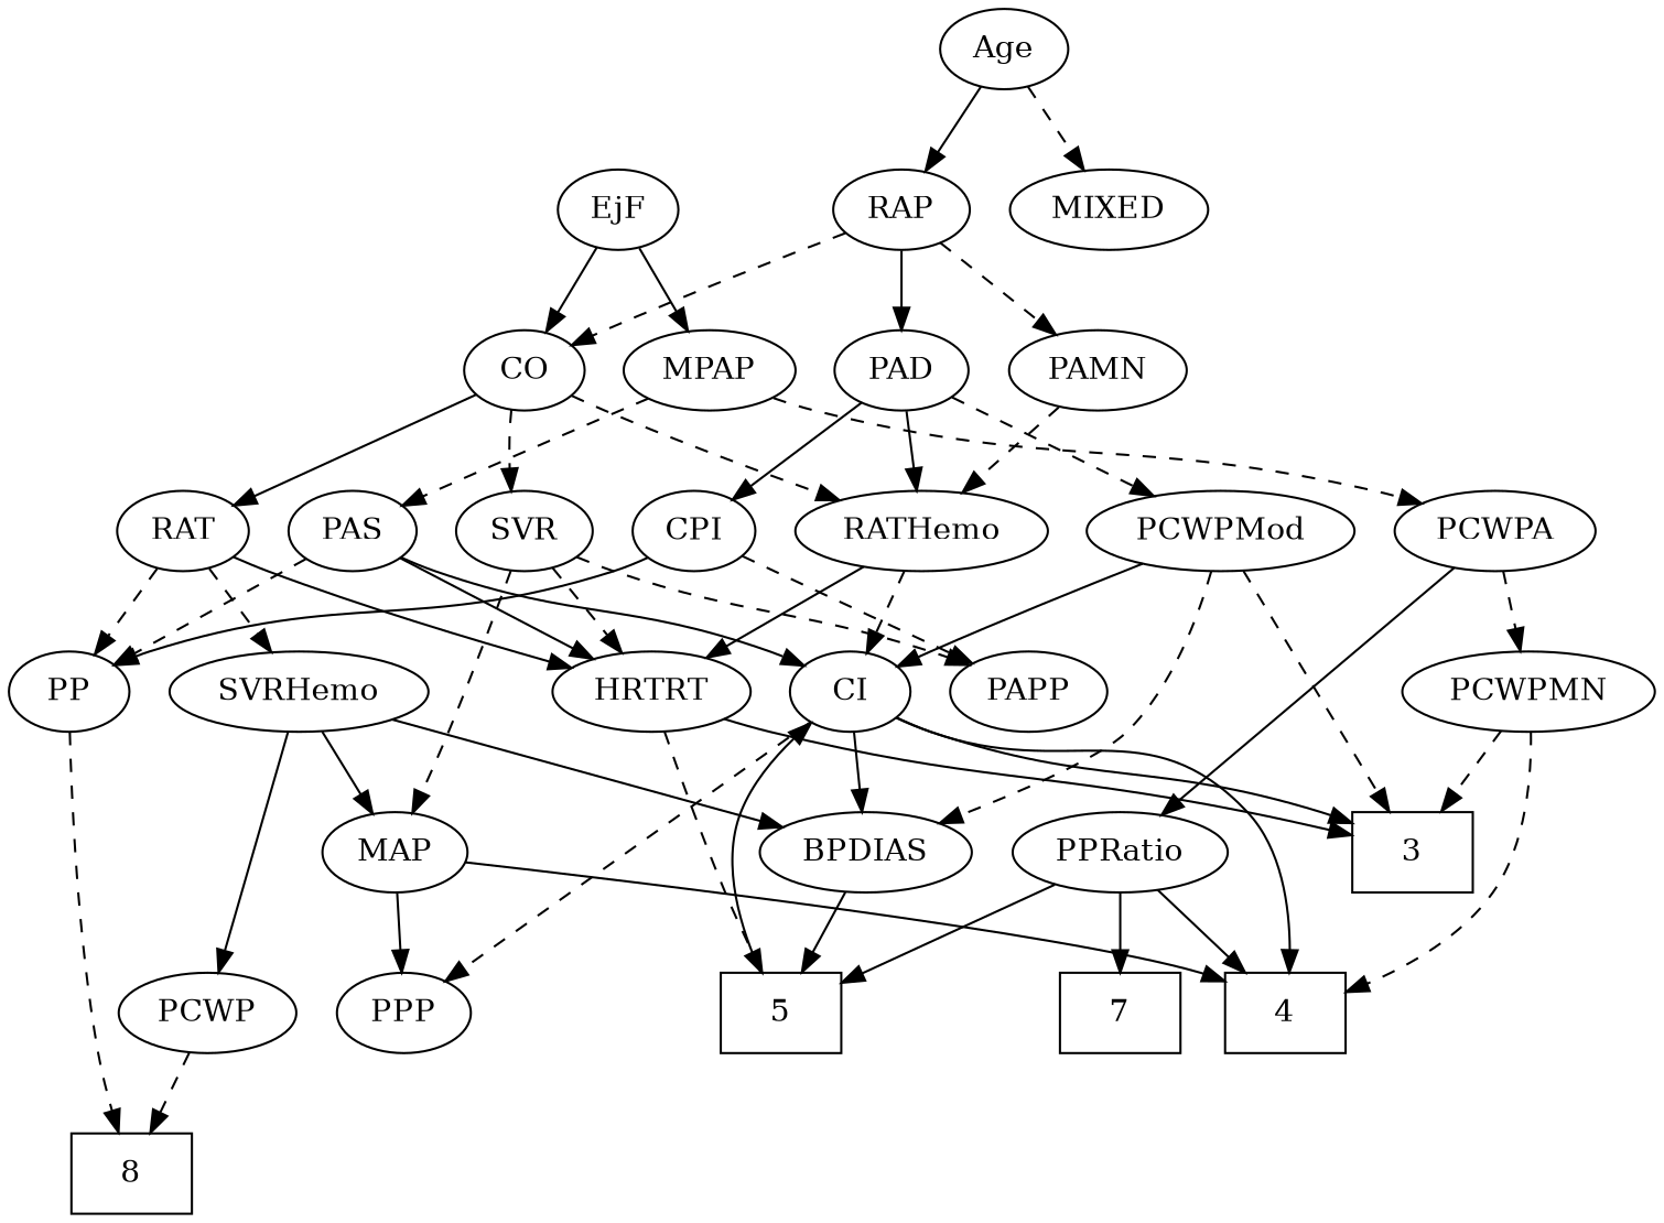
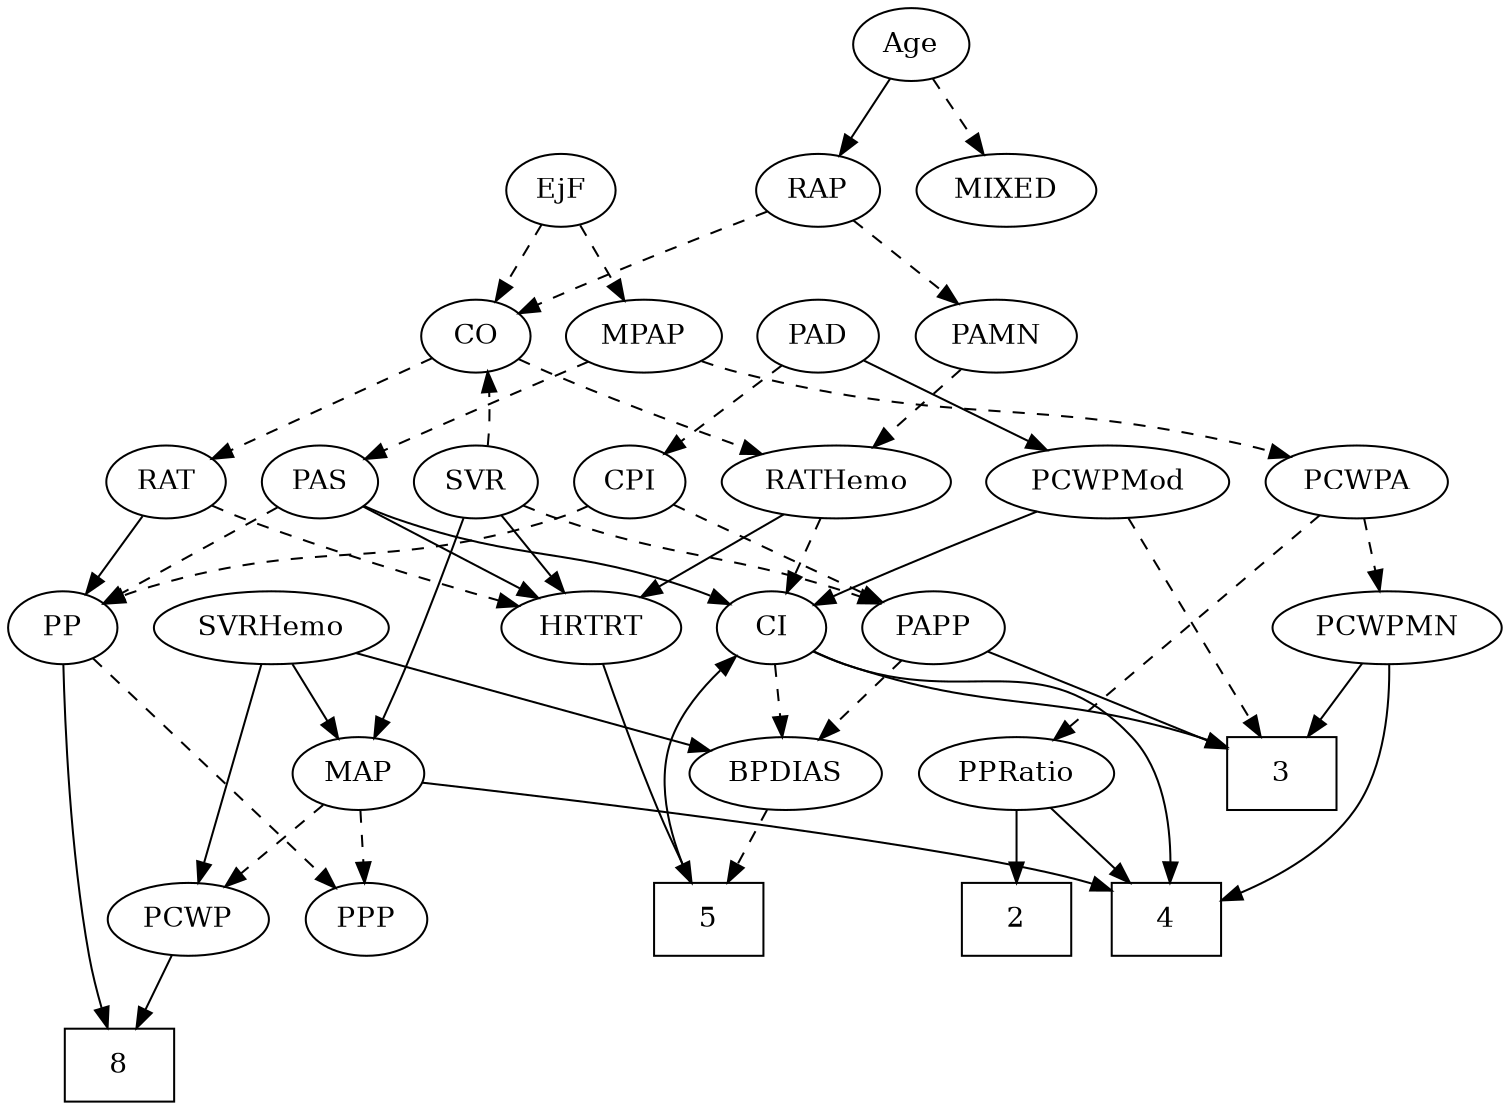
  strict digraph {
    edge [style=solid]
    n1 [height=0.5 label=8 shape=box width=0.75]
-   2 [height=0.5 shape=box width=0.75 label=7]
+   2 [height=0.5 shape=box width=0.75]
    3 [height=0.5 shape=box width=0.75]
    4 [height=0.5 shape=box width=0.75]
    5 [height=0.5 shape=box width=0.75]
    CI [height=0.5 width=0.75]
    Age [height=0.5 width=0.75]
    RAP [height=0.5 width=0.77632]
    MIXED [height=0.5 width=1.1193]
    EjF [height=0.5 width=0.75]
    MPAP [height=0.5 width=0.97491]
    CO [height=0.5 width=0.75]
    PAD [height=0.5 width=0.79437]
    PAMN [height=0.5 width=1.011]
    PAS [height=0.5 width=0.75]
    PCWPA [height=0.5 width=1.1555]
    SVR [height=0.5 width=0.77632]
    RAT [height=0.5 width=0.75827]
    RATHemo [height=0.5 width=1.3721]
    CPI [height=0.5 width=0.75]
    PCWPMod [height=0.5 width=1.4443]
    PP [height=0.5 width=0.75]
    HRTRT [height=0.5 width=1.1013]
    PAPP [height=0.5 width=0.88464]
    MAP [height=0.5 width=0.84854]
    PCWPMN [height=0.5 width=1.3902]
    PPRatio [height=0.5 width=1.1013]
    SVRHemo [height=0.5 width=1.3902]
    BPDIAS [height=0.5 width=1.1735]
    PPP [height=0.5 width=0.75]
    PCWP [height=0.5 width=0.97491]
    5 -> CI
    CI -> 3
    CI -> 4
-   CI -> BPDIAS
-   CI -> PPP [style=dashed]
+   CI -> BPDIAS [style=dashed]
+   PP -> PPP [style=dashed]
    Age -> RAP
    Age -> MIXED [style=dashed]
    RAP -> CO [style=dashed]
-   RAP -> PAD
    RAP -> PAMN [style=dashed]
-   EjF -> MPAP
-   EjF -> CO
+   EjF -> MPAP [style=dashed]
+   EjF -> CO [style=dashed]
    MPAP -> PAS [style=dashed]
    MPAP -> PCWPA [style=dashed]
-   CO -> SVR [style=dashed]
-   CO -> RAT
+   SVR -> CO [style=dashed]
+   CO -> RAT [style=dashed]
    CO -> RATHemo [style=dashed]
-   PAD -> RATHemo
-   PAD -> CPI
-   PAD -> PCWPMod [style=dashed]
+   PAD -> CPI [style=dashed]
+   PAD -> PCWPMod
    PAMN -> RATHemo [style=dashed]
    PAS -> CI
    PAS -> PP [style=dashed]
    PAS -> HRTRT
    PCWPA -> PCWPMN [style=dashed]
-   PCWPA -> PPRatio
-   SVR -> HRTRT [style=dashed]
+   PCWPA -> PPRatio [style=dashed]
+   SVR -> HRTRT
    SVR -> PAPP [style=dashed]
-   SVR -> MAP [style=dashed]
-   RAT -> PP [style=dashed]
-   RAT -> HRTRT
-   RAT -> SVRHemo [style=dashed]
+   SVR -> MAP
+   RAT -> PP
+   RAT -> HRTRT [style=dashed]
    RATHemo -> CI [style=dashed]
    RATHemo -> HRTRT
-   CPI -> PP
+   CPI -> PP [style=dashed]
    CPI -> PAPP [style=dashed]
    PCWPMod -> 3 [style=dashed]
    PCWPMod -> CI
-   PP -> n1 [style=dashed]
-   HRTRT -> 5 [style=dashed]
-   HRTRT -> 3
-   PCWPMod -> BPDIAS [style=dashed]
+   PP -> n1
+   HRTRT -> 5
+   PAPP -> 3
+   PAPP -> BPDIAS [style=dashed]
    MAP -> 4
-   MAP -> PPP
-   PCWPMN -> 3 [style=dashed]
-   PCWPMN -> 4 [style=dashed]
+   MAP -> PPP [style=dashed]
+   MAP -> PCWP [style=dashed]
+   PCWPMN -> 3
+   PCWPMN -> 4
    PPRatio -> 2
    PPRatio -> 4
-   PPRatio -> 5
    SVRHemo -> MAP
    SVRHemo -> BPDIAS
    SVRHemo -> PCWP
-   BPDIAS -> 5
-   PCWP -> n1 [style=dashed]
+   BPDIAS -> 5 [style=dashed]
+   PCWP -> n1
  }
